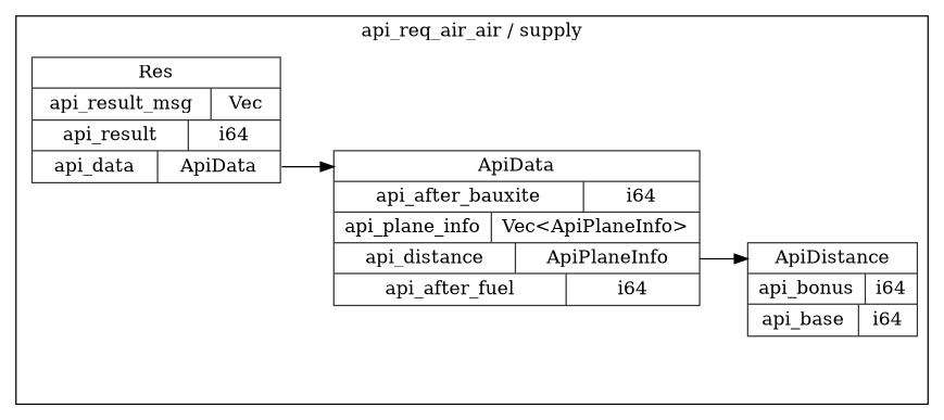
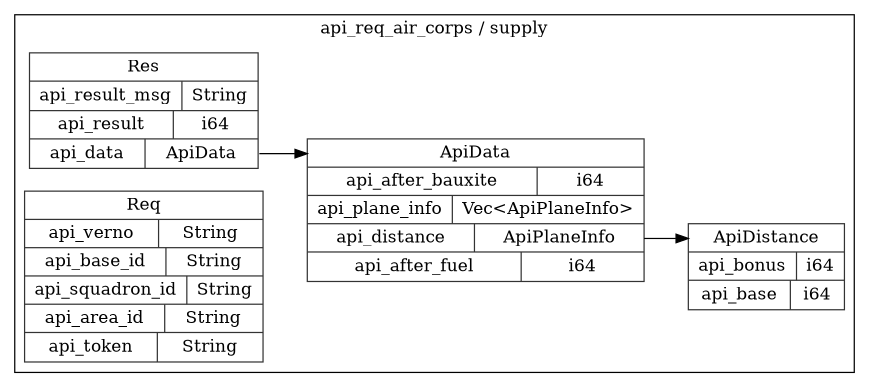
  digraph {
    rankdir=LR
    node [color=gray20 shape=record style=solid]
    n1 [label="<ApiDistance> ApiDistance  | { api_bonus | <api_bonus> i64 } | { api_base | <api_base> i64 }"]
-   n2 [label="<Res> Res  | { api_result_msg | <api_result_msg> Vec } | { api_result | <api_result> i64 } | { api_data | <api_data> ApiData }"]
+   n2 [label="<Res> Res  | { api_result_msg | <api_result_msg> String } | { api_result | <api_result> i64 } | { api_data | <api_data> ApiData }"]
    n3 [label="<ApiData> ApiData  | { api_after_bauxite | <api_after_bauxite> i64 } | { api_plane_info | <api_plane_info> Vec\<ApiPlaneInfo\> } | { api_distance | <api_distance> ApiPlaneInfo } | { api_after_fuel | <api_after_fuel> i64 }"]
+   n4 [label="<Req> Req  | { api_verno | <api_verno> String } | { api_base_id | <api_base_id> String } | { api_squadron_id | <api_squadron_id> String } | { api_area_id | <api_area_id> String } | { api_token | <api_token> String }"]
    subgraph cluster_1 {
-     label="api_req_air_air / supply"
+     label="api_req_air_corps / supply"
      n1
      n2
      n3
+     n4
    }
    n2 -> n3 [headport="ApiData:w" tailport="api_data:e"]
    n3 -> n1 [headport="ApiDistance:w" tailport="api_distance:e"]
  }
